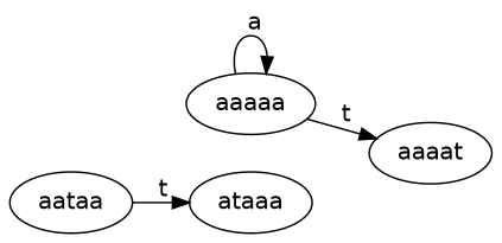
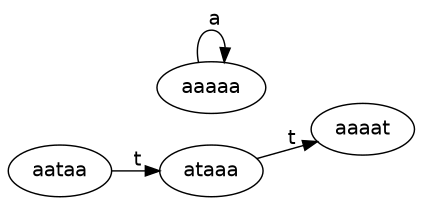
  digraph {
    fontname="DejaVu Sans"
    nodesep=0.3
    rankdir=LR
    ranksep=0.3
    node [fontname="DejaVu Sans"]
    edge [fontname="DejaVu Sans"]
    aaaaa
    aaaat
    aataa
    ataaa
    aaaaa -> aaaaa [label=" a"]
-   aaaaa -> aaaat [label=" t"]
+   ataaa -> aaaat [label=" t"]
    aataa -> ataaa [label=" t"]
  }
